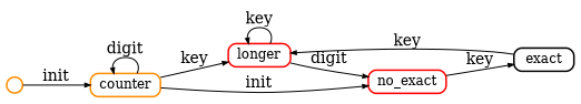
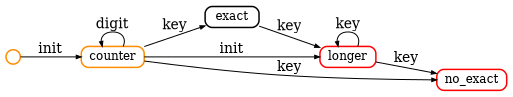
  digraph {
    compound=true
    nodesep=0.2
    rankdir=LR
    ranksep=0.5
    node [color=darkorange fillcolor="#ffffff" fontsize=12 penwidth=1.5 shape=Mrecord style=filled]
    edge [arrowsize=0.5 penwidth=1.0]
    start [height=0.2 shape=point]
    counter [height=0.2]
    exact [color=black height=0.2]
    longer [color=red height=0.2]
    n5 [color=red height=0.2 label=no_exact]
    start -> counter [label=init]
    counter -> counter [dir=back label=digit]
-   n5 -> exact [label=key]
-   counter -> longer [label=key]
-   counter -> n5 [label=init]
+   counter -> exact [label=key]
+   counter -> longer [label=init]
+   counter -> n5 [label=key]
    exact -> longer [label=key]
    longer -> longer [dir=back label=key]
-   longer -> n5 [label=digit]
+   longer -> n5 [label=key]
  }
